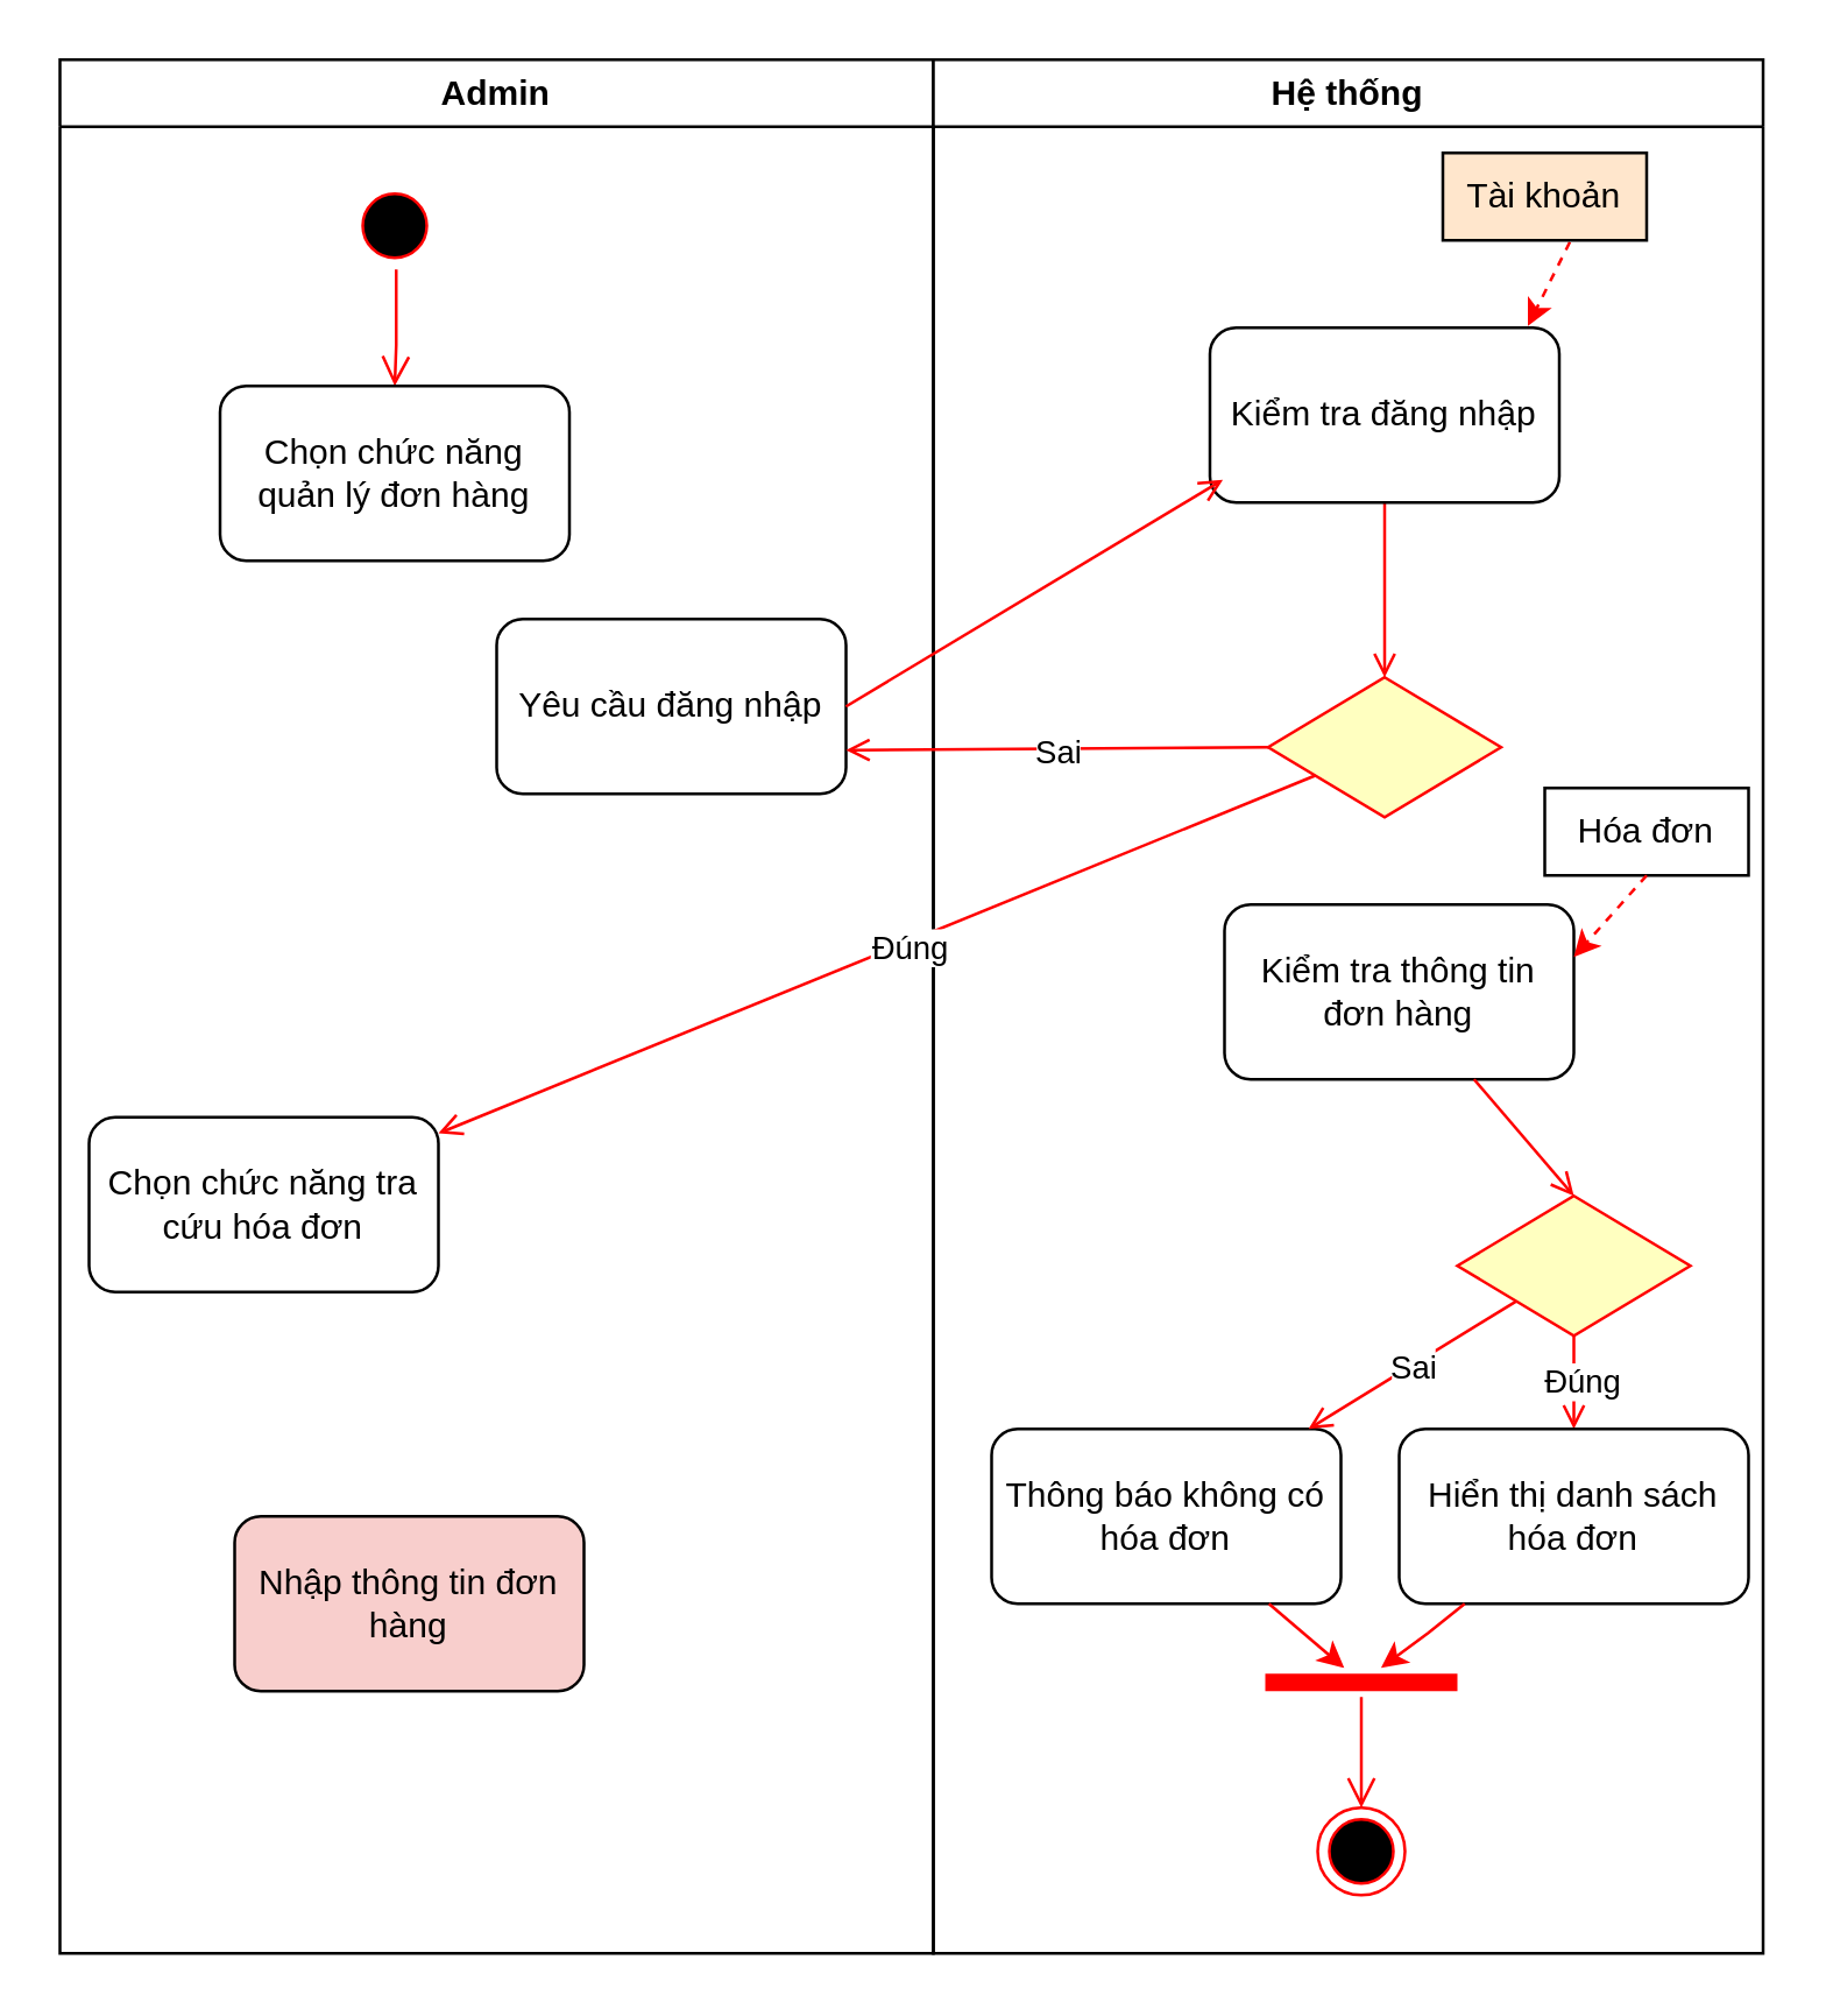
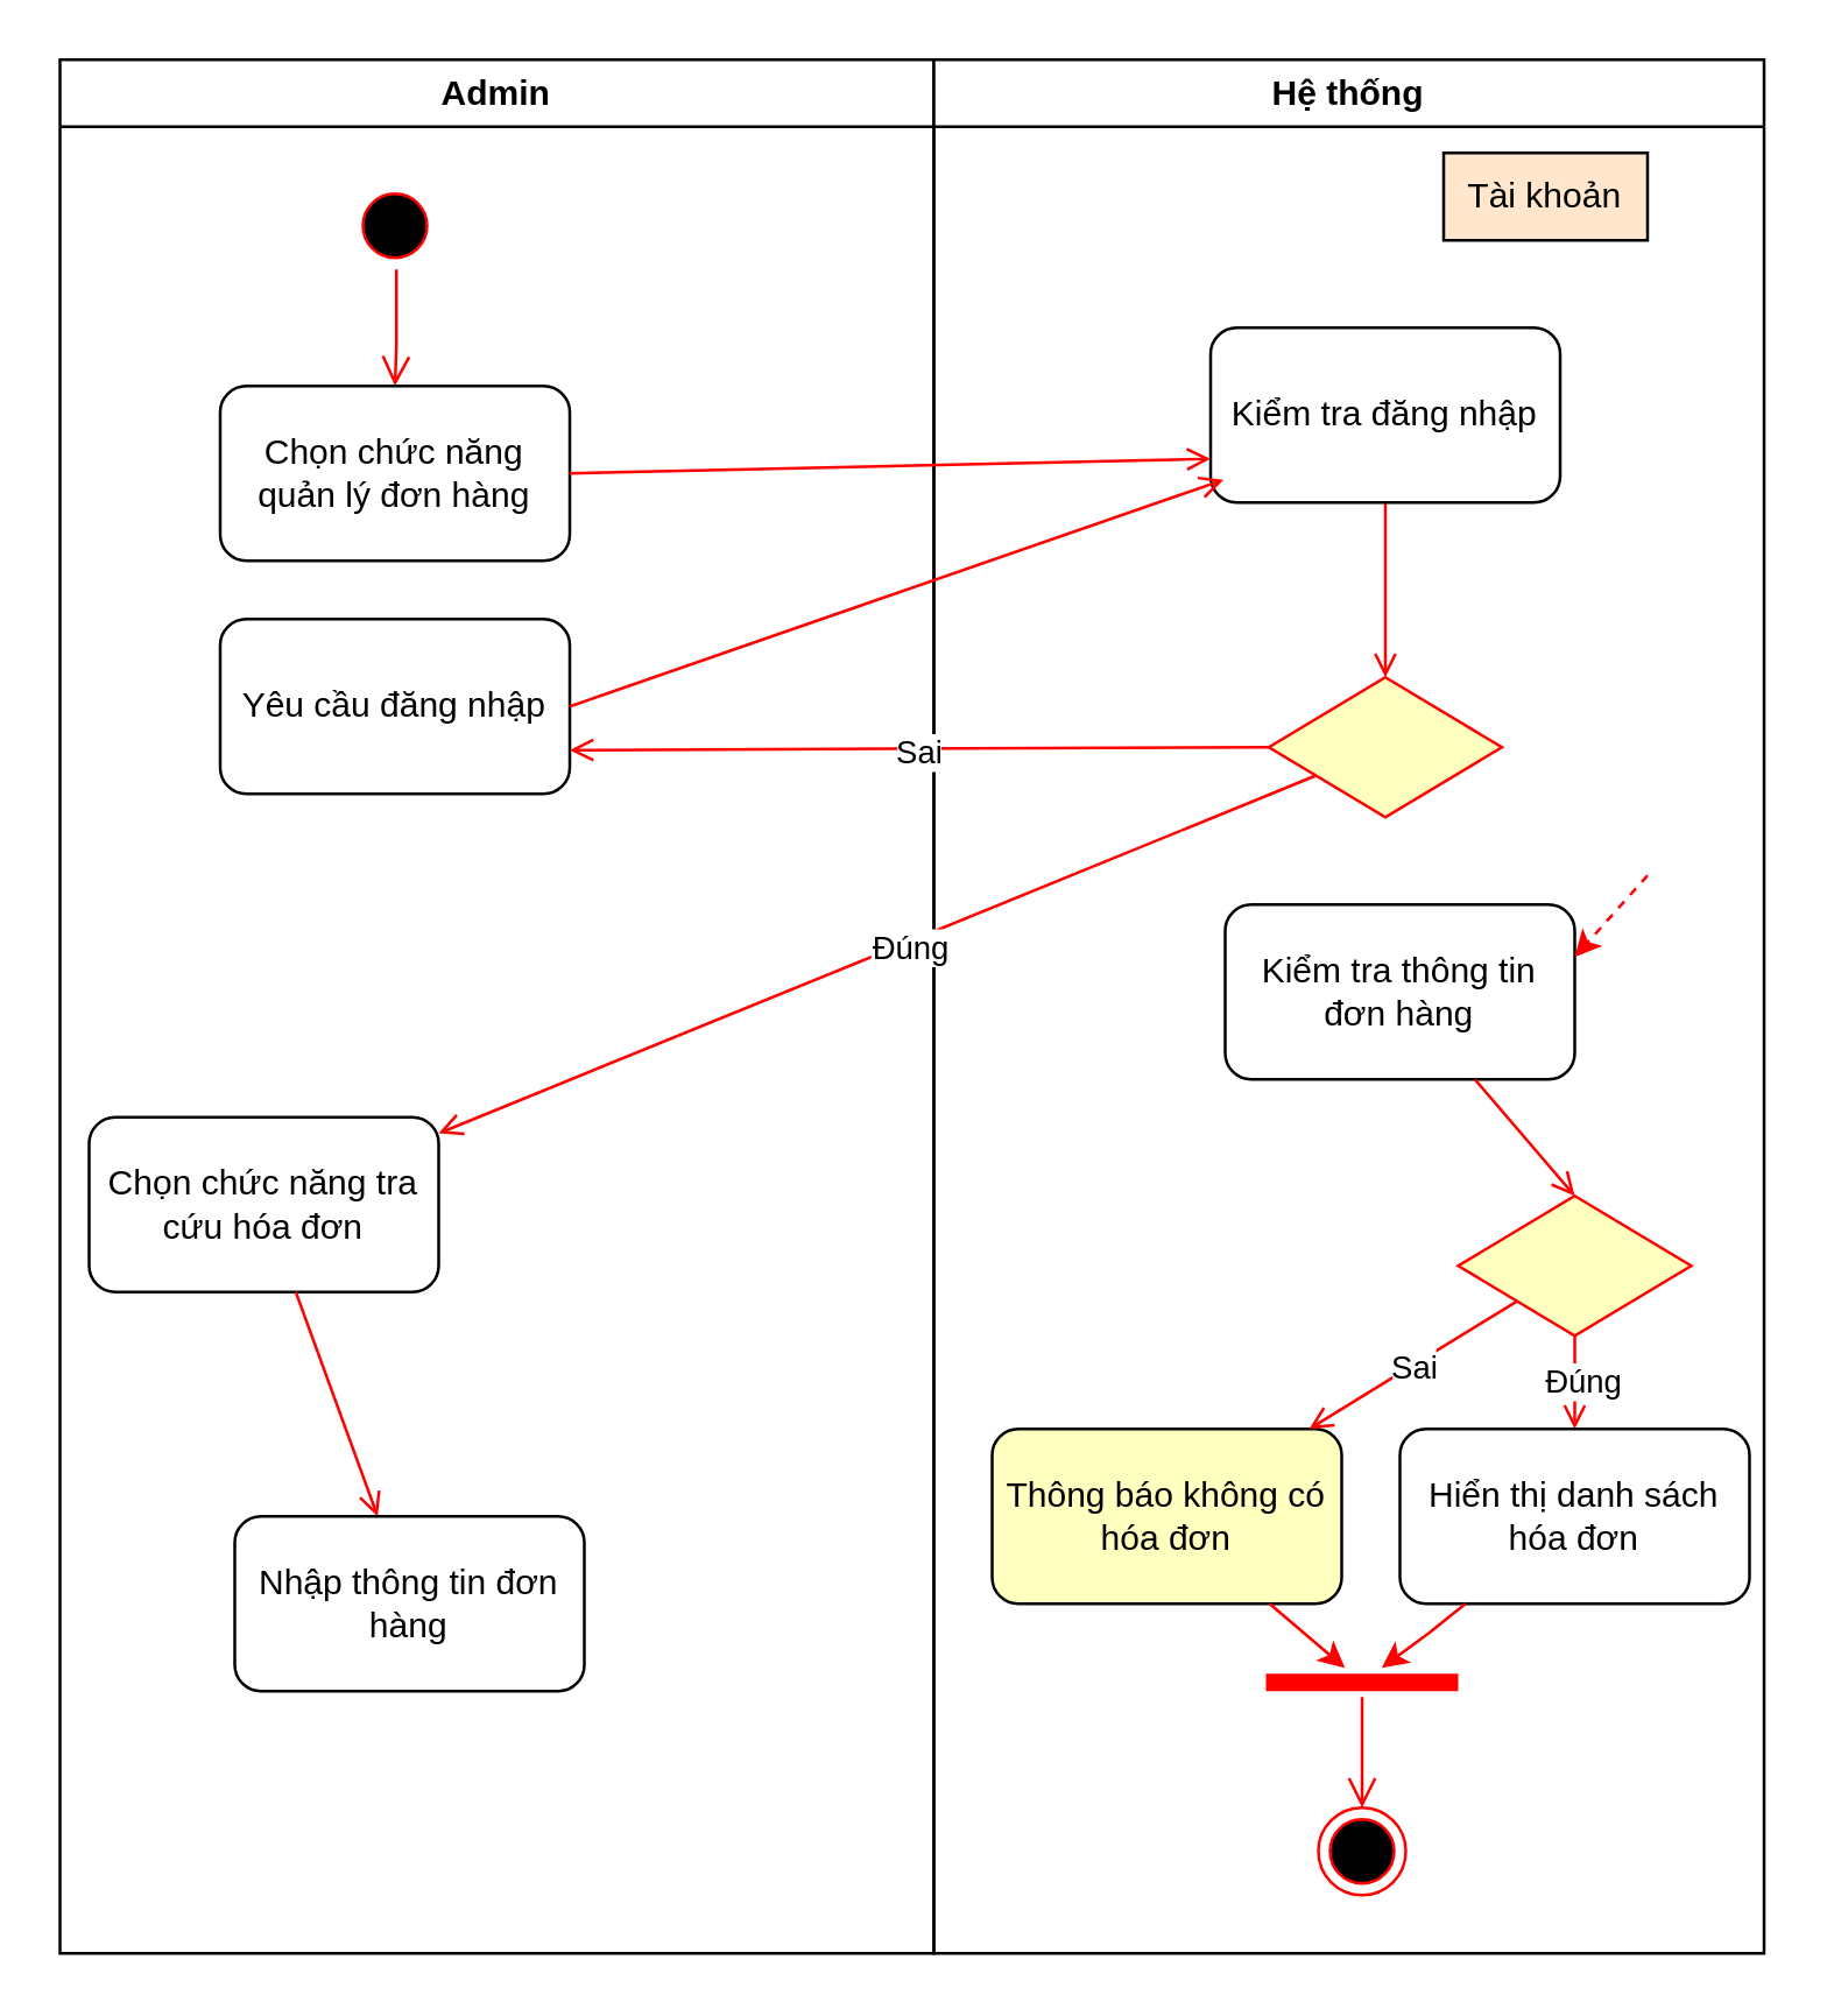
  <mxCell id="0" />
  <mxCell id="1" parent="0" />
  <mxCell id="2" value="Admin" style="swimlane;whiteSpace=wrap" parent="1" vertex="1"><mxGeometry x="20" y="20" width="300" height="650" as="geometry" /></mxCell>
  <mxCell id="3" value="" style="ellipse;shape=startState;fillColor=#000000;strokeColor=#ff0000;" parent="2" vertex="1"><mxGeometry x="100" y="42" width="30" height="30" as="geometry" /></mxCell>
  <mxCell id="4" value="" style="edgeStyle=elbowEdgeStyle;elbow=vertical;verticalAlign=bottom;endArrow=open;endSize=8;strokeColor=#FF0000;endFill=1;rounded=0;entryX=0.5;entryY=0;entryDx=0;entryDy=0;" parent="2" target="5" edge="1"><mxGeometry x="100" y="40" as="geometry"><mxPoint x="114.5" y="110" as="targetPoint" /><mxPoint x="115.5" y="72" as="sourcePoint" /><Array as="points"><mxPoint x="95" y="98" /></Array></mxGeometry></mxCell>
  <mxCell id="5" value="Chọn chức năng quản lý đơn hàng" style="rounded=1;whiteSpace=wrap;html=1;" parent="2" vertex="1"><mxGeometry x="55" y="112" width="120" height="60" as="geometry" /></mxCell>
- <mxCell id="6" value="Yêu cầu đăng nhập" style="rounded=1;whiteSpace=wrap;html=1;" parent="2" vertex="1"><mxGeometry x="150" y="192" width="120" height="60" as="geometry" /></mxCell>
+ <mxCell id="6" value="Yêu cầu đăng nhập" style="rounded=1;whiteSpace=wrap;html=1;" parent="2" vertex="1"><mxGeometry x="55" y="192" width="120" height="60" as="geometry" /></mxCell>
  <mxCell id="7" value="Chọn chức năng tra cứu hóa đơn" style="rounded=1;whiteSpace=wrap;html=1;" parent="2" vertex="1"><mxGeometry x="10" y="363" width="120" height="60" as="geometry" /></mxCell>
- <mxCell id="9" value="Nhập thông tin đơn hàng" style="rounded=1;whiteSpace=wrap;html=1;fillColor=#f8cecc;" parent="2" vertex="1"><mxGeometry x="60" y="500" width="120" height="60" as="geometry" /></mxCell>
+ <mxCell id="8" value="" style="endArrow=open;strokeColor=#FF0000;endFill=1;rounded=0;" parent="2" source="7" target="9" edge="1"><mxGeometry relative="1" as="geometry"><mxPoint x="205" y="400" as="sourcePoint" /><mxPoint x="180" y="393" as="targetPoint" /><Array as="points" /></mxGeometry></mxCell>
+ <mxCell id="9" value="Nhập thông tin đơn hàng" style="rounded=1;whiteSpace=wrap;html=1;" parent="2" vertex="1"><mxGeometry x="60" y="500" width="120" height="60" as="geometry" /></mxCell>
  <mxCell id="10" value="Hệ thống" style="swimlane;whiteSpace=wrap;startSize=23;" parent="1" vertex="1"><mxGeometry x="320" y="20" width="285" height="650" as="geometry" /></mxCell>
  <mxCell id="11" value="" style="endArrow=open;strokeColor=#FF0000;endFill=1;rounded=0;exitX=0.5;exitY=1;exitDx=0;exitDy=0;entryX=0.5;entryY=0;entryDx=0;entryDy=0;" parent="10" source="12" target="13" edge="1"><mxGeometry relative="1" as="geometry"><mxPoint x="126.1" y="121.26" as="sourcePoint" /><mxPoint x="130.0" y="172.0" as="targetPoint" /><Array as="points" /></mxGeometry></mxCell>
  <mxCell id="12" value="Kiểm tra đăng nhập" style="rounded=1;whiteSpace=wrap;html=1;" parent="10" vertex="1"><mxGeometry x="95" y="92" width="120" height="60" as="geometry" /></mxCell>
  <mxCell id="13" value="" style="rhombus;fillColor=#ffffc0;strokeColor=#ff0000;" parent="10" vertex="1"><mxGeometry x="115" y="212" width="80" height="48" as="geometry" /></mxCell>
- <mxCell id="14" value="" style="endArrow=classic;html=1;rounded=0;dashed=1;entryX=0.91;entryY=-0.01;entryDx=0;entryDy=0;entryPerimeter=0;exitX=0.623;exitY=1.02;exitDx=0;exitDy=0;exitPerimeter=0;fillColor=#d80073;strokeColor=light-dark(#ff0000, #FFA9E0);" parent="10" source="15" target="12" edge="1"><mxGeometry width="50" height="50" relative="1" as="geometry"><mxPoint x="215" y="62" as="sourcePoint" /><mxPoint x="210" y="32" as="targetPoint" /></mxGeometry></mxCell>
  <mxCell id="15" value="Tài khoản" style="rounded=0;whiteSpace=wrap;html=1;fillColor=#ffe6cc;" parent="10" vertex="1"><mxGeometry x="175" y="32" width="70" height="30" as="geometry" /></mxCell>
  <mxCell id="16" value="" style="rhombus;fillColor=#ffffc0;strokeColor=#ff0000;" parent="10" vertex="1"><mxGeometry x="180" y="390" width="80" height="48" as="geometry" /></mxCell>
  <mxCell id="17" value="" style="endArrow=open;strokeColor=#FF0000;endFill=1;rounded=0;" parent="10" source="16" target="21" edge="1"><mxGeometry relative="1" as="geometry"><mxPoint x="159.5" y="458" as="sourcePoint" /><mxPoint x="159.5" y="510" as="targetPoint" /><Array as="points" /></mxGeometry></mxCell>
  <mxCell id="18" value="Đúng" style="edgeLabel;html=1;align=center;verticalAlign=middle;resizable=0;points=[];" parent="17" connectable="0" vertex="1"><mxGeometry x="-0.064" y="2" relative="1" as="geometry"><mxPoint as="offset" /></mxGeometry></mxCell>
  <mxCell id="19" value="Kiểm tra thông tin đơn hàng" style="rounded=1;whiteSpace=wrap;html=1;" parent="10" vertex="1"><mxGeometry x="100" y="290" width="120" height="60" as="geometry" /></mxCell>
  <mxCell id="20" value="" style="endArrow=open;strokeColor=#FF0000;endFill=1;rounded=0;entryX=0.5;entryY=0;entryDx=0;entryDy=0;" parent="10" source="19" target="16" edge="1"><mxGeometry relative="1" as="geometry"><mxPoint x="-10" y="403" as="sourcePoint" /><mxPoint x="110" y="330" as="targetPoint" /><Array as="points" /></mxGeometry></mxCell>
  <mxCell id="21" value="Hiển thị danh sách hóa đơn" style="rounded=1;whiteSpace=wrap;html=1;" parent="10" vertex="1"><mxGeometry x="160" y="470" width="120" height="60" as="geometry" /></mxCell>
- <mxCell id="22" value="Hóa đơn" style="rounded=0;whiteSpace=wrap;html=1;" parent="10" vertex="1"><mxGeometry x="210" y="250" width="70" height="30" as="geometry" /></mxCell>
  <mxCell id="23" value="" style="endArrow=classic;html=1;rounded=0;dashed=1;entryX=1;entryY=0.3;entryDx=0;entryDy=0;entryPerimeter=0;exitX=0.623;exitY=1.02;exitDx=0;exitDy=0;exitPerimeter=0;fillColor=#d80073;strokeColor=light-dark(#ff0000, #FFA9E0);" parent="10" target="19" edge="1"><mxGeometry width="50" height="50" relative="1" as="geometry"><mxPoint x="245" y="280" as="sourcePoint" /><mxPoint x="230" y="308" as="targetPoint" /></mxGeometry></mxCell>
  <mxCell id="24" value="" style="ellipse;html=1;shape=endState;fillColor=#000000;strokeColor=#ff0000;" vertex="1" parent="10"><mxGeometry x="132" y="600" width="30" height="30" as="geometry" /></mxCell>
- <mxCell id="25" value="Thông báo không có hóa đơn" style="rounded=1;whiteSpace=wrap;html=1;" vertex="1" parent="10"><mxGeometry x="20" y="470" width="120" height="60" as="geometry" /></mxCell>
+ <mxCell id="25" value="Thông báo không có hóa đơn" style="rounded=1;whiteSpace=wrap;html=1;fillColor=#ffffc0;" vertex="1" parent="10"><mxGeometry x="20" y="470" width="120" height="60" as="geometry" /></mxCell>
  <mxCell id="26" value="" style="endArrow=open;strokeColor=#FF0000;endFill=1;rounded=0;" parent="10" source="16" target="25" edge="1"><mxGeometry relative="1" as="geometry"><mxPoint x="145" y="450" as="sourcePoint" /><mxPoint x="80" y="470" as="targetPoint" /></mxGeometry></mxCell>
  <mxCell id="27" value="Sai" style="edgeLabel;html=1;align=center;verticalAlign=middle;resizable=0;points=[];" parent="26" connectable="0" vertex="1"><mxGeometry x="0.01" y="1" relative="1" as="geometry"><mxPoint as="offset" /></mxGeometry></mxCell>
  <mxCell id="28" value="" style="rounded=0;orthogonalLoop=1;jettySize=auto;html=1;strokeColor=light-dark(#ff0000, #ededed);endArrow=none;endFill=0;startArrow=classic;startFill=1;" edge="1" parent="10" source="30" target="25"><mxGeometry relative="1" as="geometry" /></mxCell>
  <mxCell id="29" value="" style="rounded=0;orthogonalLoop=1;jettySize=auto;html=1;strokeColor=light-dark(#ff0000, #ededed);startArrow=classic;startFill=1;endArrow=none;endFill=0;" edge="1" parent="10" source="30" target="21"><mxGeometry relative="1" as="geometry"><Array as="points"><mxPoint x="170" y="540" /></Array></mxGeometry></mxCell>
  <mxCell id="30" value="" style="shape=line;html=1;strokeWidth=6;strokeColor=#ff0000;" vertex="1" parent="10"><mxGeometry x="114" y="552" width="66" height="10" as="geometry" /></mxCell>
  <mxCell id="31" value="" style="edgeStyle=orthogonalEdgeStyle;html=1;verticalAlign=bottom;endArrow=open;endSize=8;strokeColor=#ff0000;rounded=0;" edge="1" source="30" parent="10" target="24"><mxGeometry relative="1" as="geometry"><mxPoint x="80" y="632" as="targetPoint" /></mxGeometry></mxCell>
  <mxCell id="32" value="" style="endArrow=open;strokeColor=#FF0000;endFill=1;rounded=0;exitX=1;exitY=0.5;exitDx=0;exitDy=0;entryX=0.037;entryY=0.87;entryDx=0;entryDy=0;entryPerimeter=0;" parent="1" source="6" target="12" edge="1"><mxGeometry relative="1" as="geometry"><mxPoint x="200" y="370" as="sourcePoint" /><mxPoint x="200" y="430" as="targetPoint" /><Array as="points" /></mxGeometry></mxCell>
+ <mxCell id="33" value="" style="endArrow=open;strokeColor=#FF0000;endFill=1;rounded=0;exitX=1;exitY=0.5;exitDx=0;exitDy=0;entryX=0;entryY=0.75;entryDx=0;entryDy=0;" parent="1" source="5" target="12" edge="1"><mxGeometry relative="1" as="geometry"><mxPoint x="220" y="340" as="sourcePoint" /><mxPoint x="424" y="222" as="targetPoint" /><Array as="points" /></mxGeometry></mxCell>
  <mxCell id="34" value="" style="endArrow=open;strokeColor=#FF0000;endFill=1;rounded=0;exitX=0;exitY=0.5;exitDx=0;exitDy=0;entryX=1;entryY=0.75;entryDx=0;entryDy=0;" parent="1" source="13" target="6" edge="1"><mxGeometry relative="1" as="geometry"><mxPoint x="469.5" y="360" as="sourcePoint" /><mxPoint x="210" y="348" as="targetPoint" /></mxGeometry></mxCell>
  <mxCell id="35" value="Sai" style="edgeLabel;html=1;align=center;verticalAlign=middle;resizable=0;points=[];" parent="34" connectable="0" vertex="1"><mxGeometry x="0.01" y="1" relative="1" as="geometry"><mxPoint as="offset" /></mxGeometry></mxCell>
  <mxCell id="36" value="" style="endArrow=open;strokeColor=#FF0000;endFill=1;rounded=0;" parent="1" source="13" target="7" edge="1"><mxGeometry relative="1" as="geometry"><mxPoint x="290" y="408" as="sourcePoint" /><mxPoint x="195" y="330" as="targetPoint" /><Array as="points" /></mxGeometry></mxCell>
  <mxCell id="37" value="Đúng" style="edgeLabel;html=1;align=center;verticalAlign=middle;resizable=0;points=[];" parent="36" connectable="0" vertex="1"><mxGeometry x="-0.064" y="2" relative="1" as="geometry"><mxPoint as="offset" /></mxGeometry></mxCell>
